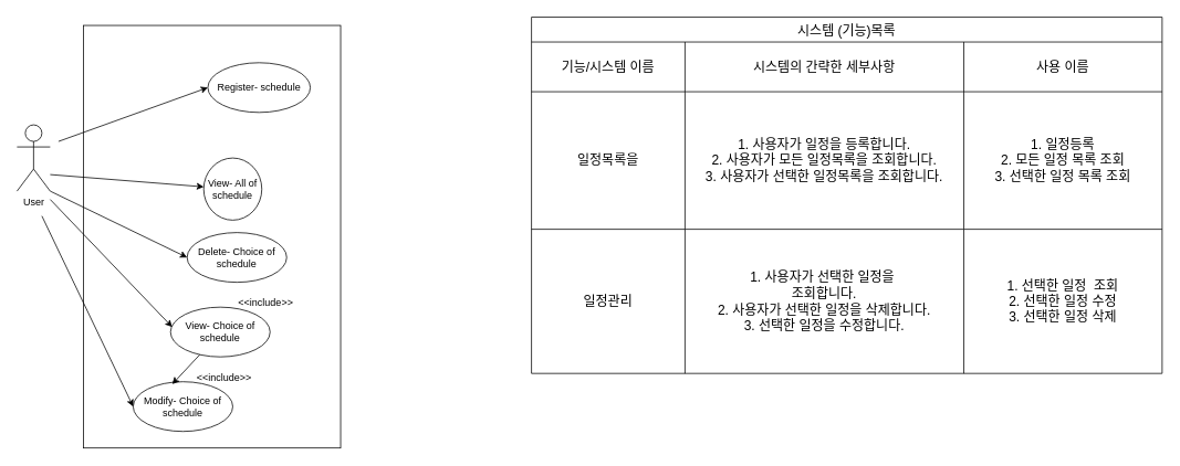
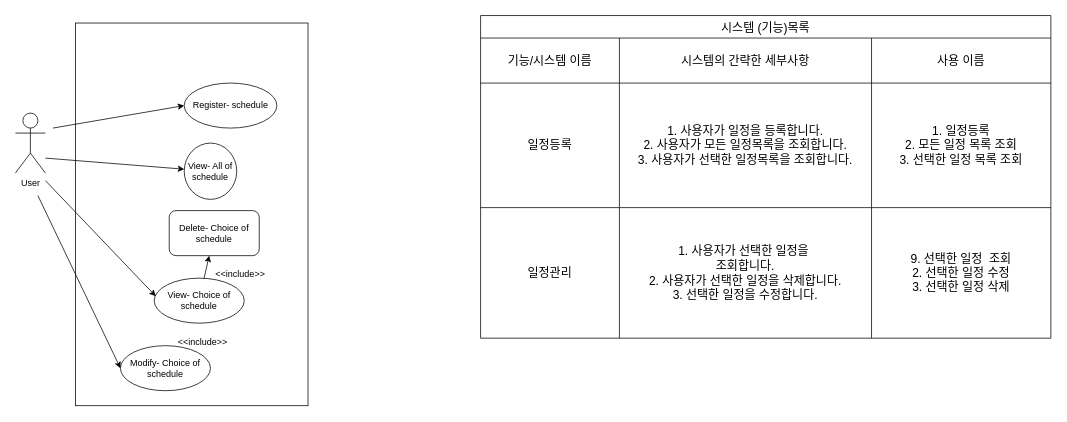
  <mxCell id="0" />
  <mxCell id="1" parent="0" />
  <mxCell id="2" value="User" style="shape=umlActor;verticalLabelPosition=bottom;verticalAlign=top;html=1;outlineConnect=0;" vertex="1" parent="1"><mxGeometry x="20" y="150" width="40" height="80" as="geometry" /></mxCell>
  <mxCell id="3" value="" style="rounded=0;whiteSpace=wrap;html=1;" vertex="1" parent="1"><mxGeometry x="100" y="30" width="310" height="510" as="geometry" /></mxCell>
  <mxCell id="4" value="View- All of schedule" style="ellipse;whiteSpace=wrap;html=1;" vertex="1" parent="1"><mxGeometry x="245" y="190" width="70" height="75" as="geometry" /></mxCell>
  <mxCell id="5" value="View- Choice of schedule" style="ellipse;whiteSpace=wrap;html=1;" vertex="1" parent="1"><mxGeometry x="205" y="370" width="120" height="60" as="geometry" /></mxCell>
  <mxCell id="6" value="시스템 (기능)목록" style="shape=table;startSize=30;container=1;collapsible=0;childLayout=tableLayout;strokeColor=default;fontSize=16;" vertex="1" parent="1"><mxGeometry x="640" y="20" width="760" height="430" as="geometry" /></mxCell>
  <mxCell id="7" value="" style="shape=tableRow;horizontal=0;startSize=0;swimlaneHead=0;swimlaneBody=0;strokeColor=inherit;top=0;left=0;bottom=0;right=0;collapsible=0;dropTarget=0;fillColor=none;points=[[0,0.5],[1,0.5]];portConstraint=eastwest;fontSize=16;" vertex="1" parent="6"><mxGeometry y="30" width="760" height="60" as="geometry" /></mxCell>
  <mxCell id="8" value="기능/시스템 이름" style="shape=partialRectangle;html=1;whiteSpace=wrap;connectable=0;strokeColor=inherit;overflow=hidden;fillColor=none;top=0;left=0;bottom=0;right=0;pointerEvents=1;fontSize=16;" vertex="1" parent="7"><mxGeometry width="185" height="60" as="geometry"><mxRectangle width="185" height="60" as="alternateBounds" /></mxGeometry></mxCell>
  <mxCell id="9" value="시스템의 간략한 세부사항" style="shape=partialRectangle;html=1;whiteSpace=wrap;connectable=0;strokeColor=inherit;overflow=hidden;fillColor=none;top=0;left=0;bottom=0;right=0;pointerEvents=1;fontSize=16;" vertex="1" parent="7"><mxGeometry x="185" width="336" height="60" as="geometry"><mxRectangle width="336" height="60" as="alternateBounds" /></mxGeometry></mxCell>
  <mxCell id="10" value="사용 이름" style="shape=partialRectangle;html=1;whiteSpace=wrap;connectable=0;strokeColor=inherit;overflow=hidden;fillColor=none;top=0;left=0;bottom=0;right=0;pointerEvents=1;fontSize=16;" vertex="1" parent="7"><mxGeometry x="521" width="239" height="60" as="geometry"><mxRectangle width="239" height="60" as="alternateBounds" /></mxGeometry></mxCell>
  <mxCell id="11" value="" style="shape=tableRow;horizontal=0;startSize=0;swimlaneHead=0;swimlaneBody=0;strokeColor=inherit;top=0;left=0;bottom=0;right=0;collapsible=0;dropTarget=0;fillColor=none;points=[[0,0.5],[1,0.5]];portConstraint=eastwest;fontSize=16;" vertex="1" parent="6"><mxGeometry y="90" width="760" height="166" as="geometry" /></mxCell>
- <mxCell id="12" value="일정목록을" style="shape=partialRectangle;html=1;whiteSpace=wrap;connectable=0;strokeColor=inherit;overflow=hidden;fillColor=none;top=0;left=0;bottom=0;right=0;pointerEvents=1;fontSize=16;" vertex="1" parent="11"><mxGeometry width="185" height="166" as="geometry"><mxRectangle width="185" height="166" as="alternateBounds" /></mxGeometry></mxCell>
+ <mxCell id="12" value="일정등록" style="shape=partialRectangle;html=1;whiteSpace=wrap;connectable=0;strokeColor=inherit;overflow=hidden;fillColor=none;top=0;left=0;bottom=0;right=0;pointerEvents=1;fontSize=16;" vertex="1" parent="11"><mxGeometry width="185" height="166" as="geometry"><mxRectangle width="185" height="166" as="alternateBounds" /></mxGeometry></mxCell>
  <mxCell id="13" value="&lt;div&gt;1. 사용자가 일정을 등록합니다.&lt;/div&gt;&lt;div&gt;2. 사용자가 모든 일정목록을 조회합니다.&lt;/div&gt;&lt;div&gt;3. 사용자가 선택한 일정목록을 조회합니다.&lt;/div&gt;" style="shape=partialRectangle;html=1;whiteSpace=wrap;connectable=0;strokeColor=inherit;overflow=hidden;fillColor=none;top=0;left=0;bottom=0;right=0;pointerEvents=1;fontSize=16;" vertex="1" parent="11"><mxGeometry x="185" width="336" height="166" as="geometry"><mxRectangle width="336" height="166" as="alternateBounds" /></mxGeometry></mxCell>
  <mxCell id="14" value="1. 일정등록&lt;div&gt;2. 모든 일정 목록 조회&lt;/div&gt;&lt;div&gt;3. 선택한 일정 목록 조회&lt;/div&gt;" style="shape=partialRectangle;html=1;whiteSpace=wrap;connectable=0;strokeColor=inherit;overflow=hidden;fillColor=none;top=0;left=0;bottom=0;right=0;pointerEvents=1;fontSize=16;" vertex="1" parent="11"><mxGeometry x="521" width="239" height="166" as="geometry"><mxRectangle width="239" height="166" as="alternateBounds" /></mxGeometry></mxCell>
  <mxCell id="15" value="" style="shape=tableRow;horizontal=0;startSize=0;swimlaneHead=0;swimlaneBody=0;strokeColor=inherit;top=0;left=0;bottom=0;right=0;collapsible=0;dropTarget=0;fillColor=none;points=[[0,0.5],[1,0.5]];portConstraint=eastwest;fontSize=16;" vertex="1" parent="6"><mxGeometry y="256" width="760" height="174" as="geometry" /></mxCell>
  <mxCell id="16" value="일정관리" style="shape=partialRectangle;html=1;whiteSpace=wrap;connectable=0;strokeColor=inherit;overflow=hidden;fillColor=none;top=0;left=0;bottom=0;right=0;pointerEvents=1;fontSize=16;" vertex="1" parent="15"><mxGeometry width="185" height="174" as="geometry"><mxRectangle width="185" height="174" as="alternateBounds" /></mxGeometry></mxCell>
  <mxCell id="17" value="1. 사용자가 선택한 일정을&amp;nbsp;&lt;div&gt;조회합니다.&lt;/div&gt;&lt;div&gt;2. 사용자가 선택한 일정을 삭제합니다.&lt;/div&gt;&lt;div&gt;3. 선택한 일정을 수정합니다.&lt;/div&gt;" style="shape=partialRectangle;html=1;whiteSpace=wrap;connectable=0;strokeColor=inherit;overflow=hidden;fillColor=none;top=0;left=0;bottom=0;right=0;pointerEvents=1;fontSize=16;" vertex="1" parent="15"><mxGeometry x="185" width="336" height="174" as="geometry"><mxRectangle width="336" height="174" as="alternateBounds" /></mxGeometry></mxCell>
- <mxCell id="18" value="1. 선택한 일정&amp;nbsp; 조회&lt;div&gt;&lt;div&gt;2. 선택한 일정 수정&lt;/div&gt;&lt;div&gt;3. 선택한 일정 삭제&lt;/div&gt;&lt;/div&gt;" style="shape=partialRectangle;html=1;whiteSpace=wrap;connectable=0;strokeColor=inherit;overflow=hidden;fillColor=none;top=0;left=0;bottom=0;right=0;pointerEvents=1;fontSize=16;" vertex="1" parent="15"><mxGeometry x="521" width="239" height="174" as="geometry"><mxRectangle width="239" height="174" as="alternateBounds" /></mxGeometry></mxCell>
+ <mxCell id="18" value="9. 선택한 일정&amp;nbsp; 조회&lt;div&gt;&lt;div&gt;2. 선택한 일정 수정&lt;/div&gt;&lt;div&gt;3. 선택한 일정 삭제&lt;/div&gt;&lt;/div&gt;" style="shape=partialRectangle;html=1;whiteSpace=wrap;connectable=0;strokeColor=inherit;overflow=hidden;fillColor=none;top=0;left=0;bottom=0;right=0;pointerEvents=1;fontSize=16;" vertex="1" parent="15"><mxGeometry x="521" width="239" height="174" as="geometry"><mxRectangle width="239" height="174" as="alternateBounds" /></mxGeometry></mxCell>
  <mxCell id="19" value="Modify- Choice of schedule" style="ellipse;whiteSpace=wrap;html=1;" vertex="1" parent="1"><mxGeometry x="160" y="460" width="120" height="60" as="geometry" /></mxCell>
- <mxCell id="20" value="Delete- Choice of schedule" style="ellipse;whiteSpace=wrap;html=1;" vertex="1" parent="1"><mxGeometry x="225" y="280" width="120" height="60" as="geometry" /></mxCell>
+ <mxCell id="20" value="Delete- Choice of schedule" style="whiteSpace=wrap;html=1;rounded=1;" vertex="1" parent="1"><mxGeometry x="225" y="280" width="120" height="60" as="geometry" /></mxCell>
  <mxCell id="21" value="" style="endArrow=classic;html=1;rounded=0;" edge="1" parent="1" target="4"><mxGeometry width="50" height="50" relative="1" as="geometry"><mxPoint x="60" y="210" as="sourcePoint" /><mxPoint x="190" y="150" as="targetPoint" /><Array as="points"><mxPoint x="60" y="210" /></Array></mxGeometry></mxCell>
  <mxCell id="22" value="" style="endArrow=classic;html=1;rounded=0;entryX=0.017;entryY=0.4;entryDx=0;entryDy=0;entryPerimeter=0;" edge="1" parent="1" target="5"><mxGeometry width="50" height="50" relative="1" as="geometry"><mxPoint x="60" y="240" as="sourcePoint" /><mxPoint x="190" y="170" as="targetPoint" /></mxGeometry></mxCell>
  <mxCell id="23" value="" style="endArrow=classic;html=1;rounded=0;entryX=0;entryY=0.5;entryDx=0;entryDy=0;" edge="1" parent="1" target="19"><mxGeometry width="50" height="50" relative="1" as="geometry"><mxPoint x="50" y="260" as="sourcePoint" /><mxPoint x="120" y="320" as="targetPoint" /></mxGeometry></mxCell>
- <mxCell id="24" value="" style="endArrow=classic;html=1;rounded=0;entryX=0;entryY=0.5;entryDx=0;entryDy=0;exitX=1;exitY=1;exitDx=0;exitDy=0;exitPerimeter=0;" edge="1" parent="1" source="2" target="20"><mxGeometry width="50" height="50" relative="1" as="geometry"><mxPoint x="30" y="265" as="sourcePoint" /><mxPoint x="100" y="335" as="targetPoint" /></mxGeometry></mxCell>
- <mxCell id="25" value="Register- schedule" style="ellipse;whiteSpace=wrap;html=1;" vertex="1" parent="1"><mxGeometry x="250" y="75" width="123.5" height="60" as="geometry" /></mxCell>
+ <mxCell id="25" value="Register- schedule" style="ellipse;whiteSpace=wrap;html=1;" vertex="1" parent="1"><mxGeometry x="245" y="110" width="123.5" height="60" as="geometry" /></mxCell>
  <mxCell id="26" value="" style="endArrow=classic;html=1;rounded=0;entryX=0;entryY=0.5;entryDx=0;entryDy=0;" edge="1" parent="1" target="25"><mxGeometry width="50" height="50" relative="1" as="geometry"><mxPoint x="70" y="170" as="sourcePoint" /><mxPoint x="120" y="120" as="targetPoint" /></mxGeometry></mxCell>
  <mxCell id="27" value="&amp;lt;&amp;lt;include&amp;gt;&amp;gt;" style="text;strokeColor=none;align=center;fillColor=none;html=1;verticalAlign=middle;whiteSpace=wrap;rounded=0;" vertex="1" parent="1"><mxGeometry x="280" y="350" width="80" height="30" as="geometry" /></mxCell>
  <mxCell id="28" value="&amp;lt;&amp;lt;include&amp;gt;&amp;gt;" style="text;strokeColor=none;align=center;fillColor=none;html=1;verticalAlign=middle;whiteSpace=wrap;rounded=0;" vertex="1" parent="1"><mxGeometry x="230" y="440" width="80" height="30" as="geometry" /></mxCell>
- <mxCell id="30" value="" style="endArrow=classic;html=1;rounded=0;entryX=0.392;entryY=0.05;entryDx=0;entryDy=0;entryPerimeter=0;" edge="1" parent="1" source="5" target="19"><mxGeometry width="50" height="50" relative="1" as="geometry"><mxPoint x="210.94" y="440" as="sourcePoint" /><mxPoint x="229.067" y="540" as="targetPoint" /></mxGeometry></mxCell>
+ <mxCell id="29" value="" style="endArrow=classic;html=1;rounded=0;" edge="1" parent="1" source="5" target="20"><mxGeometry width="50" height="50" relative="1" as="geometry"><mxPoint x="190" y="390" as="sourcePoint" /><mxPoint x="240" y="340" as="targetPoint" /></mxGeometry></mxCell>
